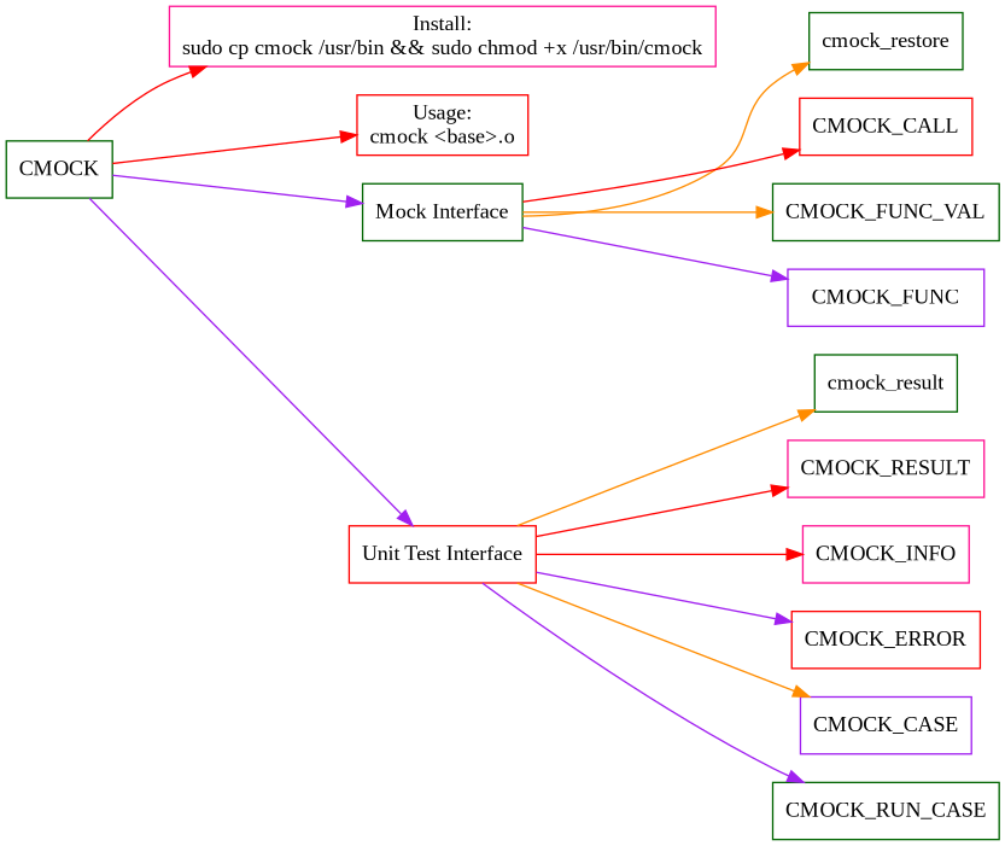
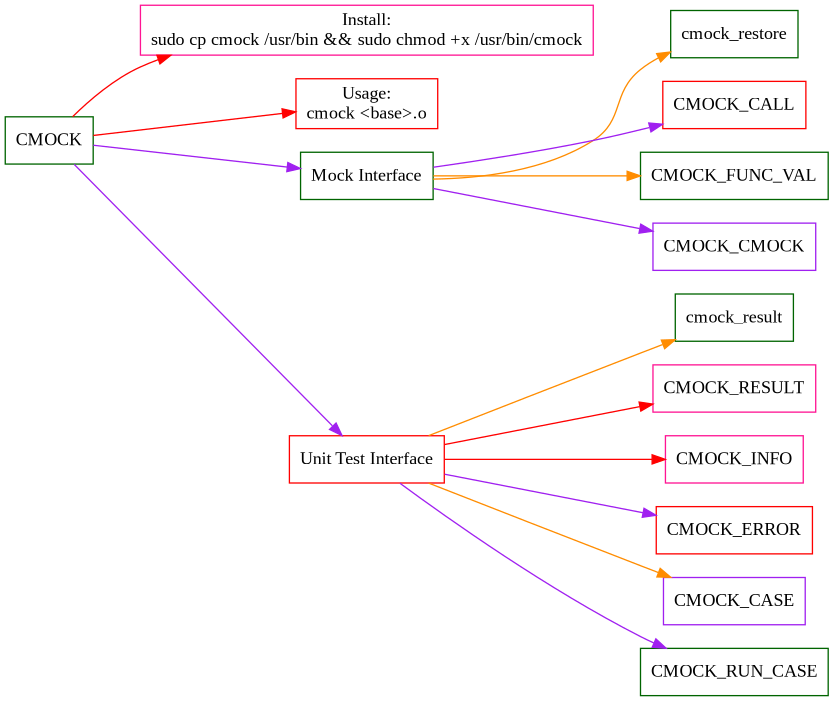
  digraph {
    fontname="Liberation Serif"
    rankdir=LR
    node [color=darkgreen fontname="Liberation Serif" shape=box]
    edge [color=red fontname="Liberation Serif"]
    n1 [label=CMOCK]
    n2 [color=deeppink label="Install:\nsudo cp cmock /usr/bin && sudo chmod +x /usr/bin/cmock"]
    n3 [color=red label="Usage:\ncmock <base>.o"]
    n4 [label="Mock Interface"]
    n5 [color=red label="Unit Test Interface"]
    cmock_restore
    CMOCK_CALL [color=red]
    CMOCK_FUNC_VAL
-   CMOCK_FUNC [color=purple]
+   CMOCK_FUNC [color=purple label=CMOCK_CMOCK]
    cmock_result
    CMOCK_RESULT [color=deeppink]
    CMOCK_INFO [color=deeppink]
    CMOCK_ERROR [color=red]
    CMOCK_CASE [color=purple]
    CMOCK_RUN_CASE
    subgraph sub_1 {
      n1
      n2
      n3
      n4
      n5
    }
    subgraph sub_2 {
      cmock_restore
      CMOCK_CALL
      CMOCK_FUNC_VAL
      CMOCK_FUNC
      cmock_result
      CMOCK_RESULT
      CMOCK_INFO
      CMOCK_ERROR
      CMOCK_CASE
      CMOCK_RUN_CASE
    }
    n1 -> n2
    n1 -> n3
    n1 -> n4 [color=purple]
    n1 -> n5 [color=purple]
    n4 -> cmock_restore [color=darkorange]
-   n4 -> CMOCK_CALL
+   n4 -> CMOCK_CALL [color=purple]
    n4 -> CMOCK_FUNC_VAL [color=darkorange]
    n4 -> CMOCK_FUNC [color=purple]
    n5 -> cmock_result [color=darkorange]
    n5 -> CMOCK_RESULT
    n5 -> CMOCK_INFO
    n5 -> CMOCK_ERROR [color=purple]
    n5 -> CMOCK_CASE [color=darkorange]
    n5 -> CMOCK_RUN_CASE [color=purple]
  }
